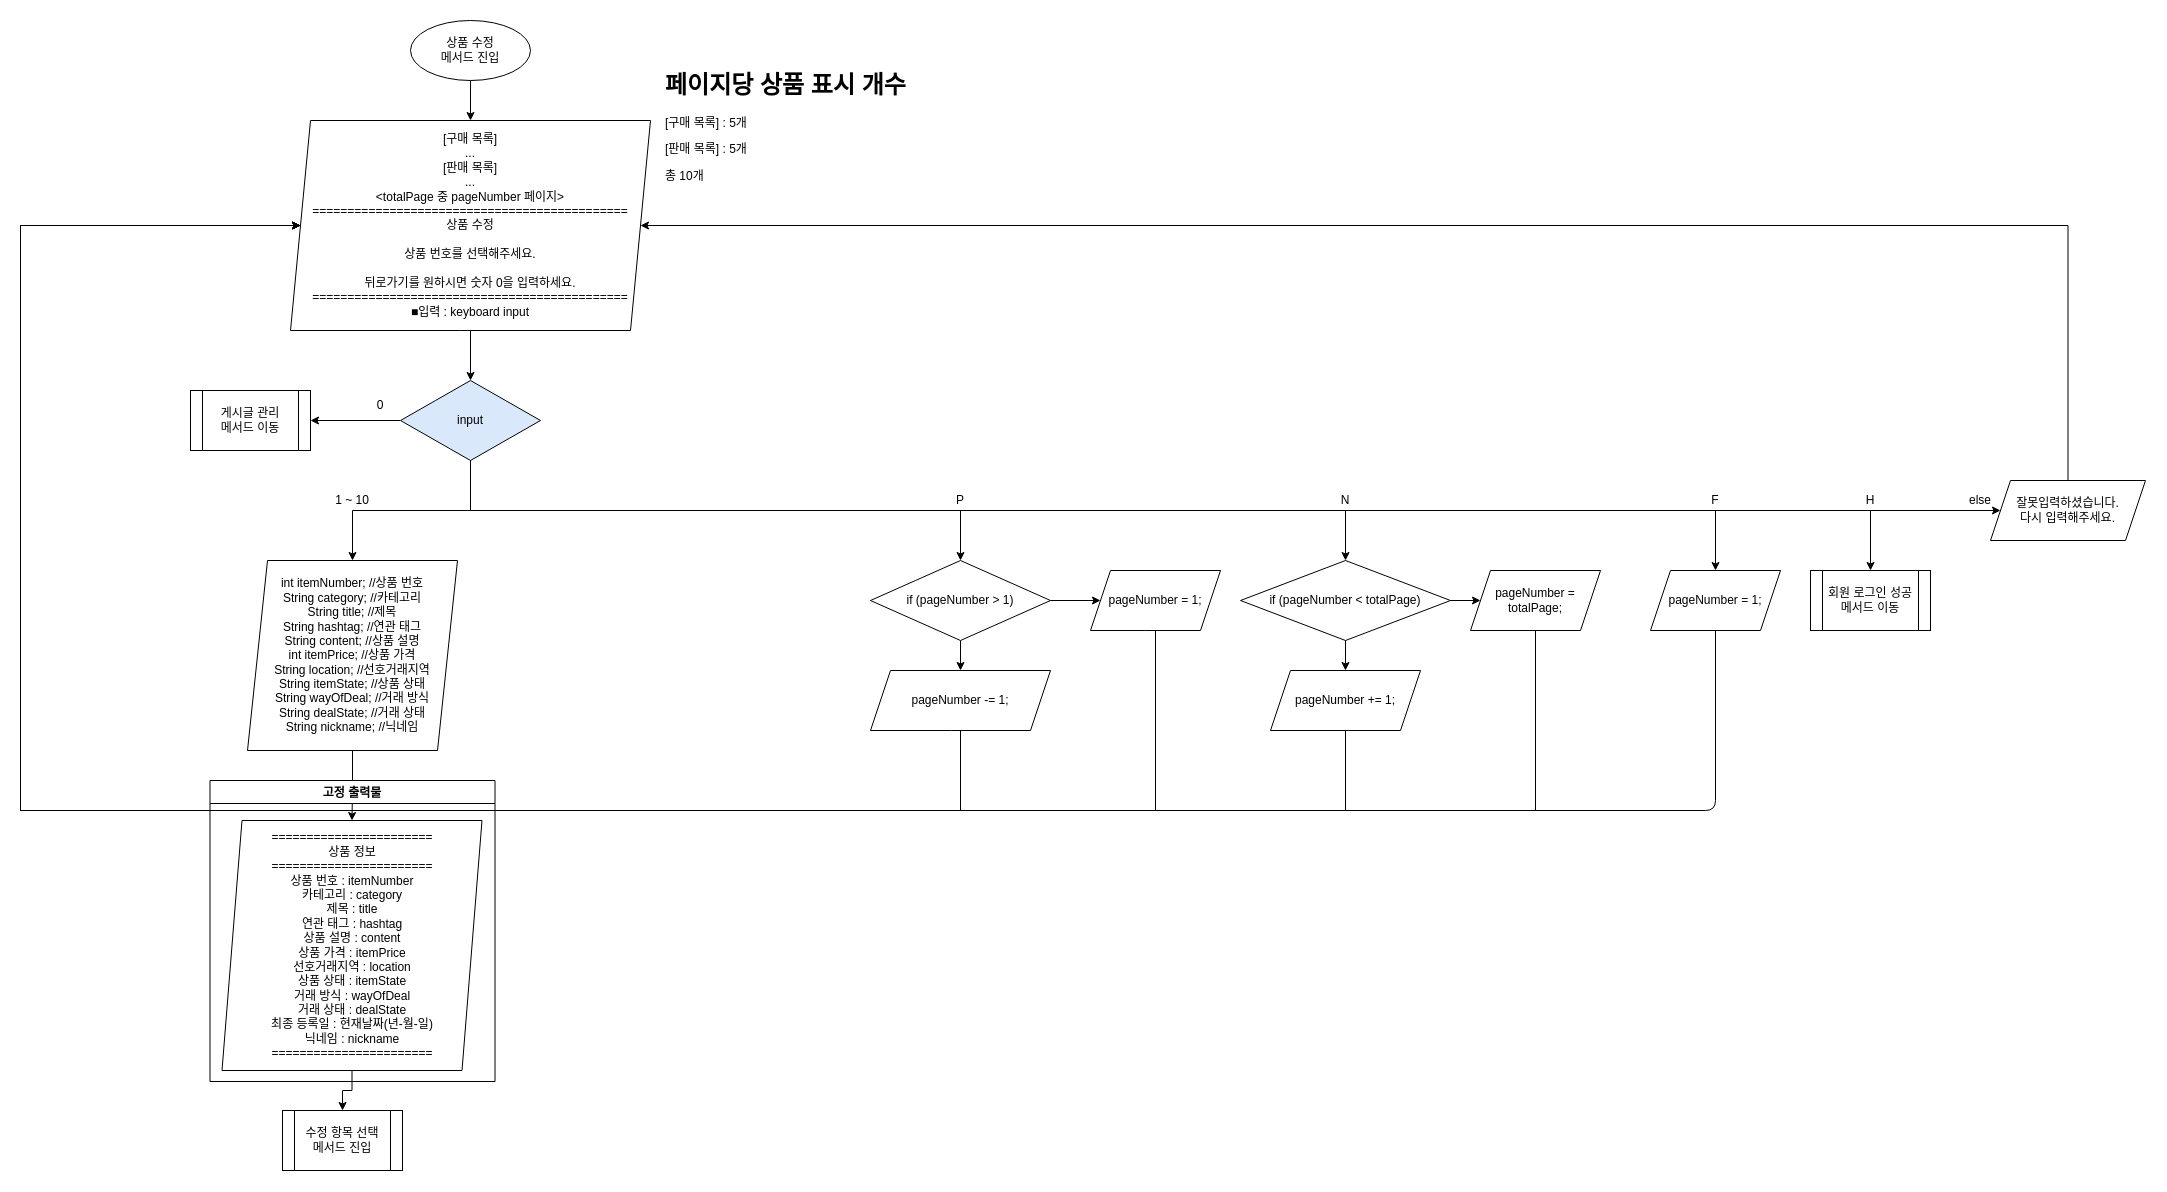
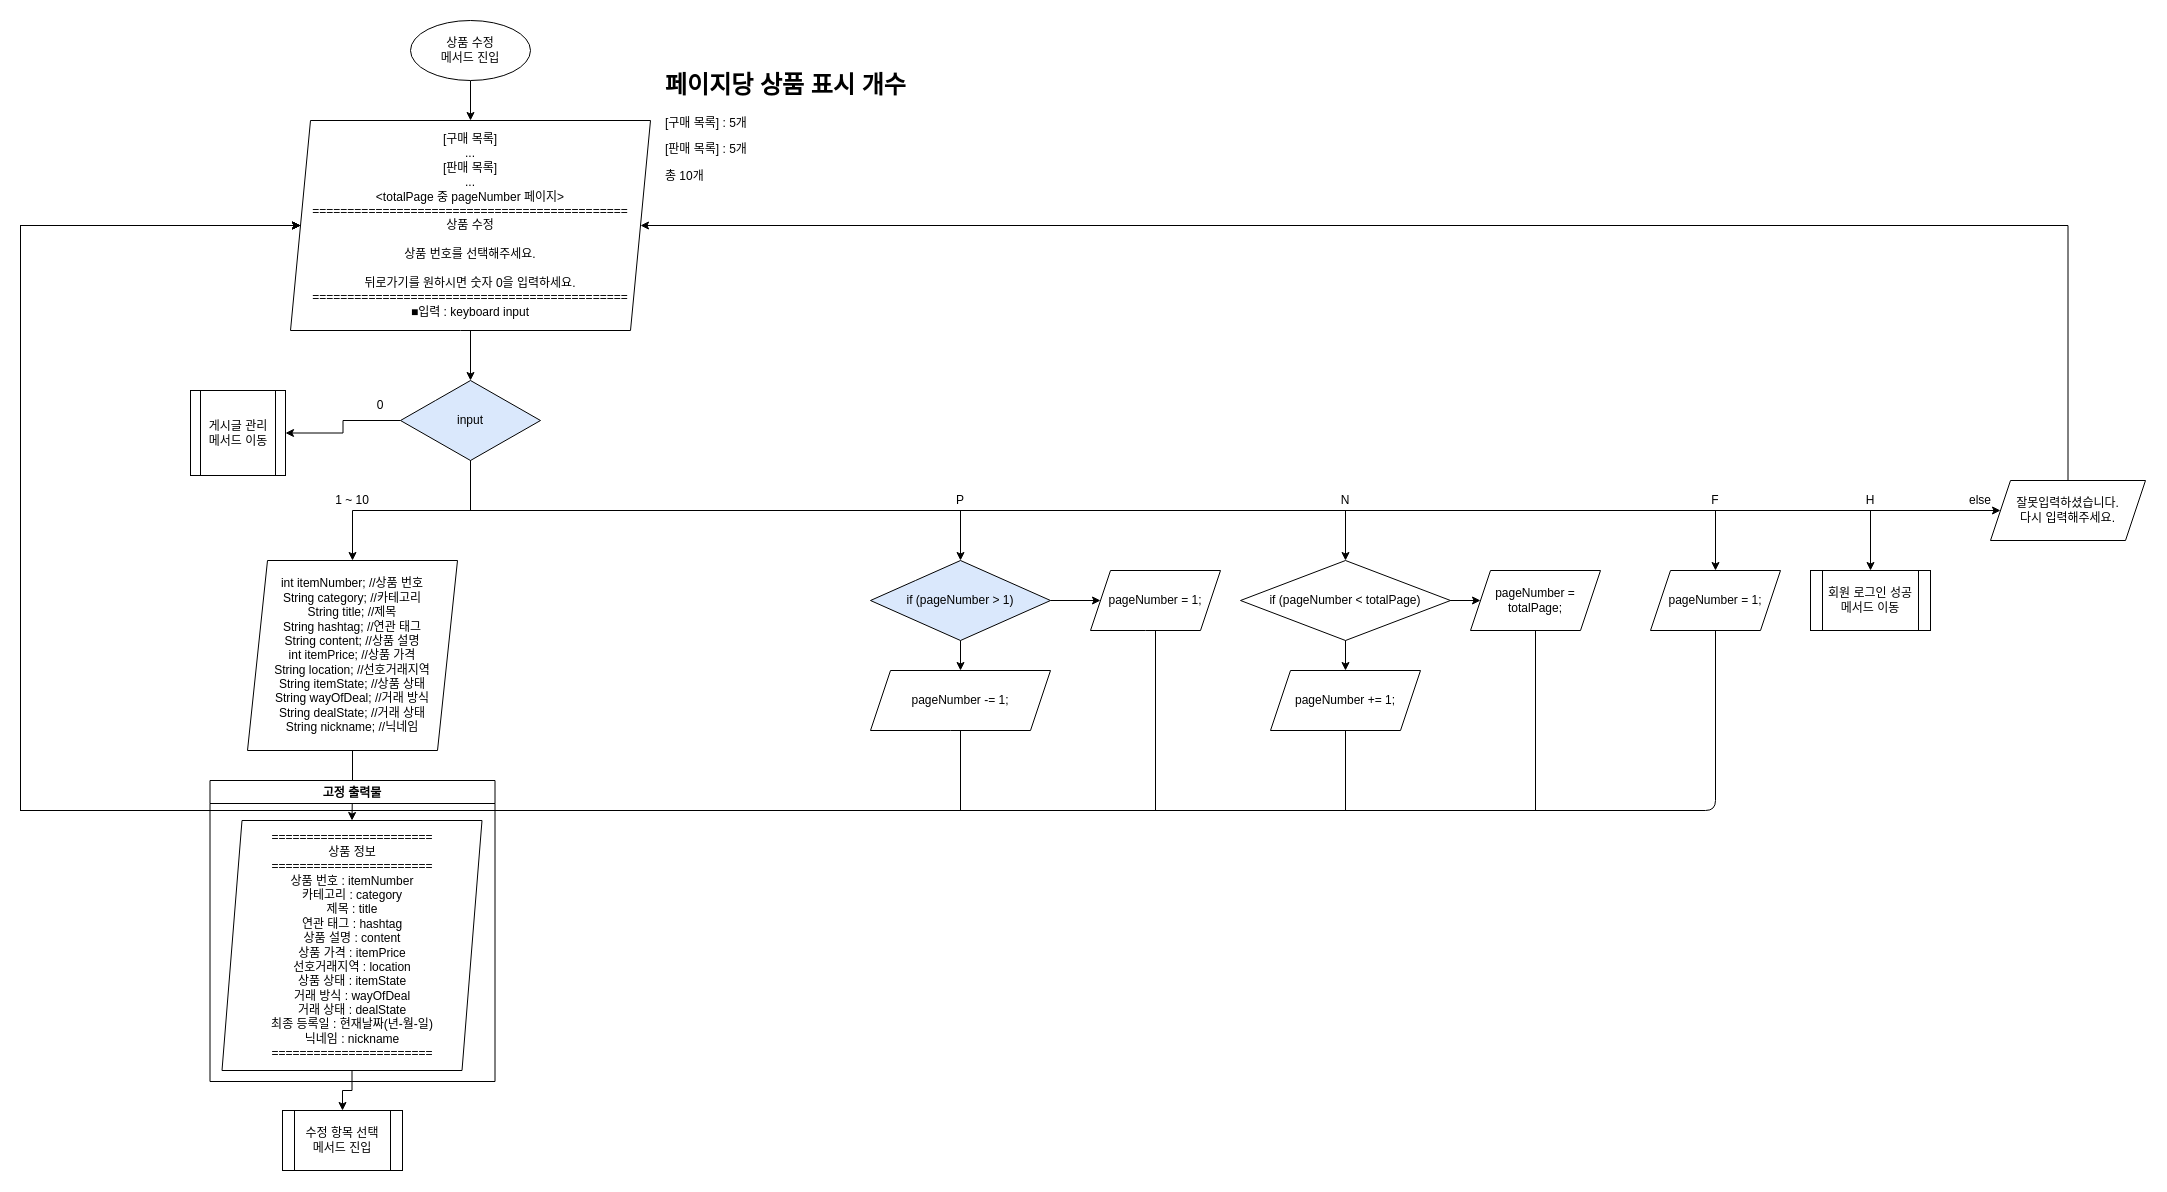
  <mxCell id="0" />
  <mxCell id="1" parent="0" />
  <mxCell id="2" value="" style="edgeStyle=orthogonalEdgeStyle;rounded=0;orthogonalLoop=1;jettySize=auto;html=1;" parent="1" source="3" target="15" edge="1"><mxGeometry relative="1" as="geometry" /></mxCell>
  <mxCell id="3" value="상품 수정&lt;br&gt;메서드 진입" style="ellipse;whiteSpace=wrap;html=1;" parent="1" vertex="1"><mxGeometry x="410" y="20" width="120" height="60" as="geometry" /></mxCell>
  <mxCell id="4" style="edgeStyle=orthogonalEdgeStyle;rounded=0;orthogonalLoop=1;jettySize=auto;html=1;exitX=0.5;exitY=1;exitDx=0;exitDy=0;entryX=0.5;entryY=0;entryDx=0;entryDy=0;" parent="1" source="11" target="22" edge="1"><mxGeometry relative="1" as="geometry" /></mxCell>
  <mxCell id="5" style="edgeStyle=orthogonalEdgeStyle;rounded=0;orthogonalLoop=1;jettySize=auto;html=1;exitX=0.5;exitY=1;exitDx=0;exitDy=0;entryX=0.5;entryY=0;entryDx=0;entryDy=0;" parent="1" source="11" target="24" edge="1"><mxGeometry relative="1" as="geometry" /></mxCell>
  <mxCell id="6" style="edgeStyle=orthogonalEdgeStyle;rounded=0;orthogonalLoop=1;jettySize=auto;html=1;exitX=0.5;exitY=1;exitDx=0;exitDy=0;entryX=0.5;entryY=0;entryDx=0;entryDy=0;" parent="1" source="11" target="27" edge="1"><mxGeometry relative="1" as="geometry"><Array as="points"><mxPoint x="470" y="510" /><mxPoint x="1715" y="510" /></Array></mxGeometry></mxCell>
  <mxCell id="7" style="edgeStyle=orthogonalEdgeStyle;rounded=0;orthogonalLoop=1;jettySize=auto;html=1;exitX=0.5;exitY=1;exitDx=0;exitDy=0;entryX=0.5;entryY=0;entryDx=0;entryDy=0;" parent="1" source="11" target="28" edge="1"><mxGeometry relative="1" as="geometry"><Array as="points"><mxPoint x="470" y="510" /><mxPoint x="1870" y="510" /></Array></mxGeometry></mxCell>
  <mxCell id="8" style="edgeStyle=orthogonalEdgeStyle;rounded=0;orthogonalLoop=1;jettySize=auto;html=1;exitX=0.5;exitY=1;exitDx=0;exitDy=0;entryX=0;entryY=0.5;entryDx=0;entryDy=0;" parent="1" source="11" target="13" edge="1"><mxGeometry relative="1" as="geometry"><Array as="points"><mxPoint x="470" y="510" /></Array></mxGeometry></mxCell>
  <mxCell id="9" value="" style="edgeStyle=orthogonalEdgeStyle;rounded=0;orthogonalLoop=1;jettySize=auto;html=1;" parent="1" source="11" target="43" edge="1"><mxGeometry relative="1" as="geometry" /></mxCell>
  <mxCell id="10" style="edgeStyle=orthogonalEdgeStyle;rounded=0;orthogonalLoop=1;jettySize=auto;html=1;exitX=0.5;exitY=1;exitDx=0;exitDy=0;" edge="1" parent="1" source="11" target="47"><mxGeometry relative="1" as="geometry" /></mxCell>
  <mxCell id="11" value="input" style="rhombus;whiteSpace=wrap;html=1;rounded=1;arcSize=0;fillColor=#dae8fc;" parent="1" vertex="1"><mxGeometry x="400" y="380" width="140" height="80" as="geometry" /></mxCell>
  <mxCell id="12" style="edgeStyle=orthogonalEdgeStyle;rounded=0;orthogonalLoop=1;jettySize=auto;html=1;exitX=0.5;exitY=0;exitDx=0;exitDy=0;entryX=1;entryY=0.5;entryDx=0;entryDy=0;" parent="1" source="13" target="15" edge="1"><mxGeometry relative="1" as="geometry"><Array as="points"><mxPoint x="2068" y="225" /></Array></mxGeometry></mxCell>
  <mxCell id="13" value="잘못입력하셨습니다.&lt;br&gt;다시 입력해주세요." style="shape=parallelogram;perimeter=parallelogramPerimeter;whiteSpace=wrap;html=1;fixedSize=1;rounded=1;arcSize=0;" parent="1" vertex="1"><mxGeometry x="1990" y="480" width="155" height="60" as="geometry" /></mxCell>
  <mxCell id="14" value="" style="edgeStyle=orthogonalEdgeStyle;rounded=0;orthogonalLoop=1;jettySize=auto;html=1;" parent="1" source="15" target="11" edge="1"><mxGeometry relative="1" as="geometry" /></mxCell>
  <mxCell id="15" value="[구매 목록]&lt;br&gt;...&lt;br&gt;[판매 목록]&lt;br&gt;...&lt;br&gt;&amp;lt;totalPage 중 pageNumber 페이지&amp;gt;&lt;br&gt;=============================================&lt;br&gt;상품 수정&lt;br&gt;&lt;br&gt;상품 번호를 선택해주세요.&lt;br&gt;&lt;br&gt;뒤로가기를 원하시면 숫자 0을 입력하세요.&lt;br&gt;=============================================&lt;br&gt;■입력 : keyboard input" style="shape=parallelogram;perimeter=parallelogramPerimeter;whiteSpace=wrap;html=1;fixedSize=1;rounded=1;arcSize=0;" parent="1" vertex="1"><mxGeometry x="290" y="120" width="360" height="210" as="geometry" /></mxCell>
  <mxCell id="16" value="P" style="text;html=1;strokeColor=none;fillColor=none;align=center;verticalAlign=middle;whiteSpace=wrap;rounded=0;" parent="1" vertex="1"><mxGeometry x="940" y="490" width="40" height="20" as="geometry" /></mxCell>
  <mxCell id="17" value="N" style="text;html=1;strokeColor=none;fillColor=none;align=center;verticalAlign=middle;whiteSpace=wrap;rounded=0;" parent="1" vertex="1"><mxGeometry x="1325" y="490" width="40" height="20" as="geometry" /></mxCell>
  <mxCell id="18" value="H" style="text;html=1;strokeColor=none;fillColor=none;align=center;verticalAlign=middle;whiteSpace=wrap;rounded=0;" parent="1" vertex="1"><mxGeometry x="1850" y="490" width="40" height="20" as="geometry" /></mxCell>
  <mxCell id="19" value="" style="group" parent="1" vertex="1" connectable="0"><mxGeometry x="870" y="560" width="180" height="170" as="geometry" /></mxCell>
  <mxCell id="20" value="pageNumber -= 1;" style="shape=parallelogram;perimeter=parallelogramPerimeter;whiteSpace=wrap;html=1;fixedSize=1;rounded=1;arcSize=0;" parent="19" vertex="1"><mxGeometry y="110" width="180" height="60" as="geometry" /></mxCell>
  <mxCell id="21" style="edgeStyle=orthogonalEdgeStyle;rounded=0;orthogonalLoop=1;jettySize=auto;html=1;exitX=0.5;exitY=1;exitDx=0;exitDy=0;entryX=0.5;entryY=0;entryDx=0;entryDy=0;" parent="19" source="22" target="20" edge="1"><mxGeometry relative="1" as="geometry" /></mxCell>
- <mxCell id="22" value="if (pageNumber &amp;gt; 1)" style="rhombus;whiteSpace=wrap;html=1;rounded=1;arcSize=0;" parent="19" vertex="1"><mxGeometry width="180" height="80" as="geometry" /></mxCell>
+ <mxCell id="22" value="if (pageNumber &amp;gt; 1)" style="rhombus;whiteSpace=wrap;html=1;rounded=1;arcSize=0;fillColor=#dae8fc;" parent="19" vertex="1"><mxGeometry width="180" height="80" as="geometry" /></mxCell>
  <mxCell id="23" value="" style="group" parent="1" vertex="1" connectable="0"><mxGeometry x="1240" y="560" width="210" height="170" as="geometry" /></mxCell>
  <mxCell id="24" value="if (pageNumber &amp;lt; totalPage)" style="rhombus;whiteSpace=wrap;html=1;" parent="23" vertex="1"><mxGeometry width="210" height="80" as="geometry" /></mxCell>
  <mxCell id="25" value="pageNumber += 1;" style="shape=parallelogram;perimeter=parallelogramPerimeter;whiteSpace=wrap;html=1;fixedSize=1;" parent="23" vertex="1"><mxGeometry x="30" y="110" width="150" height="60" as="geometry" /></mxCell>
  <mxCell id="26" value="" style="edgeStyle=orthogonalEdgeStyle;rounded=0;orthogonalLoop=1;jettySize=auto;html=1;" parent="23" source="24" target="25" edge="1"><mxGeometry relative="1" as="geometry" /></mxCell>
  <mxCell id="27" value="pageNumber = 1;" style="shape=parallelogram;perimeter=parallelogramPerimeter;whiteSpace=wrap;html=1;fixedSize=1;" parent="1" vertex="1"><mxGeometry x="1650" y="570" width="130" height="60" as="geometry" /></mxCell>
  <mxCell id="28" value="회원 로그인 성공&lt;br&gt;메서드 이동" style="shape=process;whiteSpace=wrap;html=1;backgroundOutline=1;" parent="1" vertex="1"><mxGeometry x="1810" y="570" width="120" height="60" as="geometry" /></mxCell>
  <mxCell id="29" value="F" style="text;html=1;strokeColor=none;fillColor=none;align=center;verticalAlign=middle;whiteSpace=wrap;rounded=0;" parent="1" vertex="1"><mxGeometry x="1695" y="490" width="40" height="20" as="geometry" /></mxCell>
  <mxCell id="30" style="edgeStyle=orthogonalEdgeStyle;rounded=0;orthogonalLoop=1;jettySize=auto;html=1;exitX=0.5;exitY=1;exitDx=0;exitDy=0;entryX=0;entryY=0.5;entryDx=0;entryDy=0;" parent="1" source="31" target="15" edge="1"><mxGeometry relative="1" as="geometry"><Array as="points"><mxPoint x="1155" y="810" /><mxPoint x="20" y="810" /><mxPoint x="20" y="225" /></Array></mxGeometry></mxCell>
  <mxCell id="31" value="pageNumber = 1;" style="shape=parallelogram;perimeter=parallelogramPerimeter;whiteSpace=wrap;html=1;fixedSize=1;rounded=1;arcSize=0;" parent="1" vertex="1"><mxGeometry x="1090" y="570" width="130" height="60" as="geometry" /></mxCell>
  <mxCell id="32" value="" style="edgeStyle=orthogonalEdgeStyle;rounded=0;orthogonalLoop=1;jettySize=auto;html=1;" parent="1" source="22" target="31" edge="1"><mxGeometry x="760" y="720" as="geometry" /></mxCell>
  <mxCell id="33" style="edgeStyle=orthogonalEdgeStyle;rounded=0;orthogonalLoop=1;jettySize=auto;html=1;exitX=0.5;exitY=1;exitDx=0;exitDy=0;entryX=0;entryY=0.5;entryDx=0;entryDy=0;" parent="1" source="34" target="15" edge="1"><mxGeometry relative="1" as="geometry"><Array as="points"><mxPoint x="1535" y="810" /><mxPoint x="20" y="810" /><mxPoint x="20" y="225" /></Array></mxGeometry></mxCell>
  <mxCell id="34" value="pageNumber = totalPage;" style="shape=parallelogram;perimeter=parallelogramPerimeter;whiteSpace=wrap;html=1;fixedSize=1;" parent="1" vertex="1"><mxGeometry x="1470" y="570" width="130" height="60" as="geometry" /></mxCell>
  <mxCell id="35" value="" style="edgeStyle=orthogonalEdgeStyle;rounded=0;orthogonalLoop=1;jettySize=auto;html=1;" parent="1" source="24" target="34" edge="1"><mxGeometry x="760" y="720" as="geometry" /></mxCell>
  <mxCell id="36" value="else" style="text;html=1;strokeColor=none;fillColor=none;align=center;verticalAlign=middle;whiteSpace=wrap;rounded=0;" parent="1" vertex="1"><mxGeometry x="1960" y="490" width="40" height="20" as="geometry" /></mxCell>
  <mxCell id="37" style="edgeStyle=orthogonalEdgeStyle;rounded=0;orthogonalLoop=1;jettySize=auto;html=1;exitX=0.5;exitY=1;exitDx=0;exitDy=0;entryX=0;entryY=0.5;entryDx=0;entryDy=0;" parent="1" source="20" target="15" edge="1"><mxGeometry relative="1" as="geometry"><Array as="points"><mxPoint x="960" y="810" /><mxPoint x="20" y="810" /><mxPoint x="20" y="225" /></Array></mxGeometry></mxCell>
  <mxCell id="38" style="edgeStyle=orthogonalEdgeStyle;rounded=0;orthogonalLoop=1;jettySize=auto;html=1;exitX=0.5;exitY=1;exitDx=0;exitDy=0;entryX=0;entryY=0.5;entryDx=0;entryDy=0;" parent="1" source="25" target="15" edge="1"><mxGeometry relative="1" as="geometry"><Array as="points"><mxPoint x="1345" y="810" /><mxPoint x="20" y="810" /><mxPoint x="20" y="225" /></Array></mxGeometry></mxCell>
  <mxCell id="39" value="" style="endArrow=none;html=1;entryX=0.5;entryY=1;entryDx=0;entryDy=0;" parent="1" target="27" edge="1"><mxGeometry width="50" height="50" relative="1" as="geometry"><mxPoint x="1530" y="810" as="sourcePoint" /><mxPoint x="1720" y="750" as="targetPoint" /><Array as="points"><mxPoint x="1715" y="810" /></Array></mxGeometry></mxCell>
  <mxCell id="40" value="&lt;h1&gt;페이지당 상품 표시 개수&lt;/h1&gt;&lt;p&gt;[구매 목록] : 5개&lt;/p&gt;&lt;p&gt;[판매 목록] : 5개&lt;/p&gt;&lt;p&gt;총 10개&lt;/p&gt;" style="text;html=1;strokeColor=none;fillColor=none;spacing=5;spacingTop=-20;whiteSpace=wrap;overflow=hidden;rounded=0;" parent="1" vertex="1"><mxGeometry x="660" y="65" width="290" height="120" as="geometry" /></mxCell>
  <mxCell id="41" value="1 ~ 10" style="text;html=1;strokeColor=none;fillColor=none;align=center;verticalAlign=middle;whiteSpace=wrap;rounded=0;" parent="1" vertex="1"><mxGeometry x="332" y="490" width="40" height="20" as="geometry" /></mxCell>
  <mxCell id="42" value="수정 항목 선택&lt;br&gt;메서드 진입" style="shape=process;whiteSpace=wrap;html=1;backgroundOutline=1;" parent="1" vertex="1"><mxGeometry x="282" y="1110" width="120" height="60" as="geometry" /></mxCell>
- <mxCell id="43" value="게시글 관리&lt;br&gt;메서드 이동" style="shape=process;whiteSpace=wrap;html=1;backgroundOutline=1;rounded=1;arcSize=0;" parent="1" vertex="1"><mxGeometry x="190" y="390" width="120" height="60" as="geometry" /></mxCell>
+ <mxCell id="43" value="게시글 관리&lt;br&gt;메서드 이동" style="shape=process;whiteSpace=wrap;html=1;backgroundOutline=1;rounded=1;arcSize=0;" parent="1" vertex="1"><mxGeometry x="190" y="390" width="95" height="85" as="geometry" /></mxCell>
  <mxCell id="44" value="0" style="text;html=1;strokeColor=none;fillColor=none;align=center;verticalAlign=middle;whiteSpace=wrap;rounded=0;" parent="1" vertex="1"><mxGeometry x="360" y="395" width="40" height="20" as="geometry" /></mxCell>
  <mxCell id="45" value="" style="edgeStyle=orthogonalEdgeStyle;rounded=0;orthogonalLoop=1;jettySize=auto;html=1;" edge="1" parent="1" source="49" target="42"><mxGeometry relative="1" as="geometry" /></mxCell>
  <mxCell id="46" value="" style="edgeStyle=orthogonalEdgeStyle;rounded=0;orthogonalLoop=1;jettySize=auto;html=1;" edge="1" parent="1" source="47" target="49"><mxGeometry relative="1" as="geometry" /></mxCell>
  <mxCell id="47" value="int itemNumber; //상품 번호&lt;br&gt;String category; //카테고리&lt;br&gt;String title; //제목&lt;br&gt;String hashtag; //연관 태그&lt;br&gt;String content; //상품 설명&lt;br&gt;int itemPrice; //상품 가격&lt;br&gt;String location; //선호거래지역&lt;br&gt;String itemState; //상품 상태&lt;br&gt;String wayOfDeal; //거래 방식&lt;br&gt;String dealState; //거래 상태&lt;br&gt;String nickname; //닉네임" style="shape=parallelogram;perimeter=parallelogramPerimeter;whiteSpace=wrap;html=1;fixedSize=1;" vertex="1" parent="1"><mxGeometry x="247" y="560" width="210" height="190" as="geometry" /></mxCell>
  <mxCell id="48" value="고정 출력물" style="swimlane;" vertex="1" parent="1"><mxGeometry x="209.5" y="780" width="285" height="301" as="geometry" /></mxCell>
  <mxCell id="49" value="=======================&lt;br&gt;상품 정보&lt;br&gt;=======================&lt;br&gt;상품 번호 : itemNumber&lt;br&gt;카테고리 : category&lt;br&gt;제목 : title&lt;br&gt;연관 태그 : hashtag&lt;br&gt;상품 설명 : content&lt;br&gt;상품 가격 : itemPrice&lt;br&gt;선호거래지역 : location&lt;br&gt;상품 상태 : itemState&lt;br&gt;거래 방식 : wayOfDeal&lt;br&gt;거래 상태 : dealState&lt;br&gt;최종 등록일 : 현재날짜(년-월-일)&lt;br&gt;닉네임 : nickname&lt;br&gt;=======================" style="shape=parallelogram;perimeter=parallelogramPerimeter;whiteSpace=wrap;html=1;fixedSize=1;rounded=1;arcSize=0;" vertex="1" parent="48"><mxGeometry x="12" y="40" width="260" height="250" as="geometry" /></mxCell>
